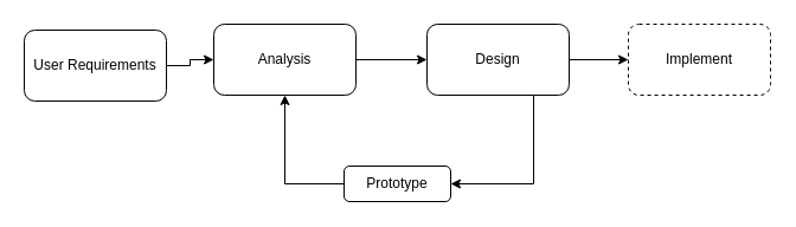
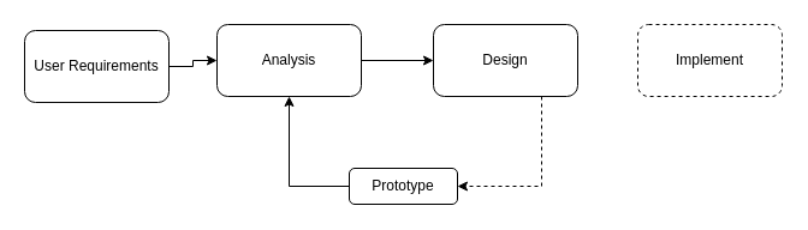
  <mxCell id="0" />
  <mxCell id="1" parent="0" />
  <mxCell id="2" style="edgeStyle=orthogonalEdgeStyle;rounded=0;orthogonalLoop=1;jettySize=auto;html=1;exitX=1;exitY=0.5;exitDx=0;exitDy=0;entryX=0;entryY=0.5;entryDx=0;entryDy=0;" edge="1" parent="1" source="3" target="5"><mxGeometry relative="1" as="geometry" /></mxCell>
  <mxCell id="3" value="User Requirements" style="rounded=1;whiteSpace=wrap;html=1;" vertex="1" parent="1"><mxGeometry x="20" y="25" width="120" height="60" as="geometry" /></mxCell>
  <mxCell id="4" style="edgeStyle=orthogonalEdgeStyle;rounded=0;orthogonalLoop=1;jettySize=auto;html=1;exitX=1;exitY=0.5;exitDx=0;exitDy=0;entryX=0;entryY=0.5;entryDx=0;entryDy=0;" edge="1" parent="1" source="5" target="8"><mxGeometry relative="1" as="geometry" /></mxCell>
  <mxCell id="5" value="Analysis" style="rounded=1;whiteSpace=wrap;html=1;" vertex="1" parent="1"><mxGeometry x="180" y="20" width="120" height="60" as="geometry" /></mxCell>
- <mxCell id="6" style="edgeStyle=orthogonalEdgeStyle;rounded=0;orthogonalLoop=1;jettySize=auto;html=1;exitX=1;exitY=0.5;exitDx=0;exitDy=0;entryX=0;entryY=0.5;entryDx=0;entryDy=0;" edge="1" parent="1" source="8" target="9"><mxGeometry relative="1" as="geometry" /></mxCell>
- <mxCell id="7" style="edgeStyle=orthogonalEdgeStyle;rounded=0;orthogonalLoop=1;jettySize=auto;html=1;exitX=0.75;exitY=1;exitDx=0;exitDy=0;entryX=1;entryY=0.5;entryDx=0;entryDy=0;" edge="1" parent="1" source="8" target="11"><mxGeometry relative="1" as="geometry"><mxPoint x="380" y="150" as="targetPoint" /><Array as="points"><mxPoint x="450" y="155" /></Array></mxGeometry></mxCell>
+ <mxCell id="7" style="edgeStyle=orthogonalEdgeStyle;rounded=0;orthogonalLoop=1;jettySize=auto;html=1;exitX=0.75;exitY=1;exitDx=0;exitDy=0;entryX=1;entryY=0.5;entryDx=0;entryDy=0;dashed=1;" edge="1" parent="1" source="8" target="11"><mxGeometry relative="1" as="geometry"><mxPoint x="380" y="150" as="targetPoint" /><Array as="points"><mxPoint x="450" y="155" /></Array></mxGeometry></mxCell>
  <mxCell id="8" value="Design" style="rounded=1;whiteSpace=wrap;html=1;" vertex="1" parent="1"><mxGeometry x="360" y="20" width="120" height="60" as="geometry" /></mxCell>
  <mxCell id="9" value="Implement" style="rounded=1;whiteSpace=wrap;html=1;dashed=1;" vertex="1" parent="1"><mxGeometry x="530" y="20" width="120" height="60" as="geometry" /></mxCell>
  <mxCell id="10" style="edgeStyle=orthogonalEdgeStyle;rounded=0;orthogonalLoop=1;jettySize=auto;html=1;exitX=0;exitY=0.5;exitDx=0;exitDy=0;entryX=0.5;entryY=1;entryDx=0;entryDy=0;" edge="1" parent="1" source="11" target="5"><mxGeometry relative="1" as="geometry" /></mxCell>
  <mxCell id="11" value="Prototype" style="rounded=1;whiteSpace=wrap;html=1;" vertex="1" parent="1"><mxGeometry x="290" y="140" width="90" height="30" as="geometry" /></mxCell>
